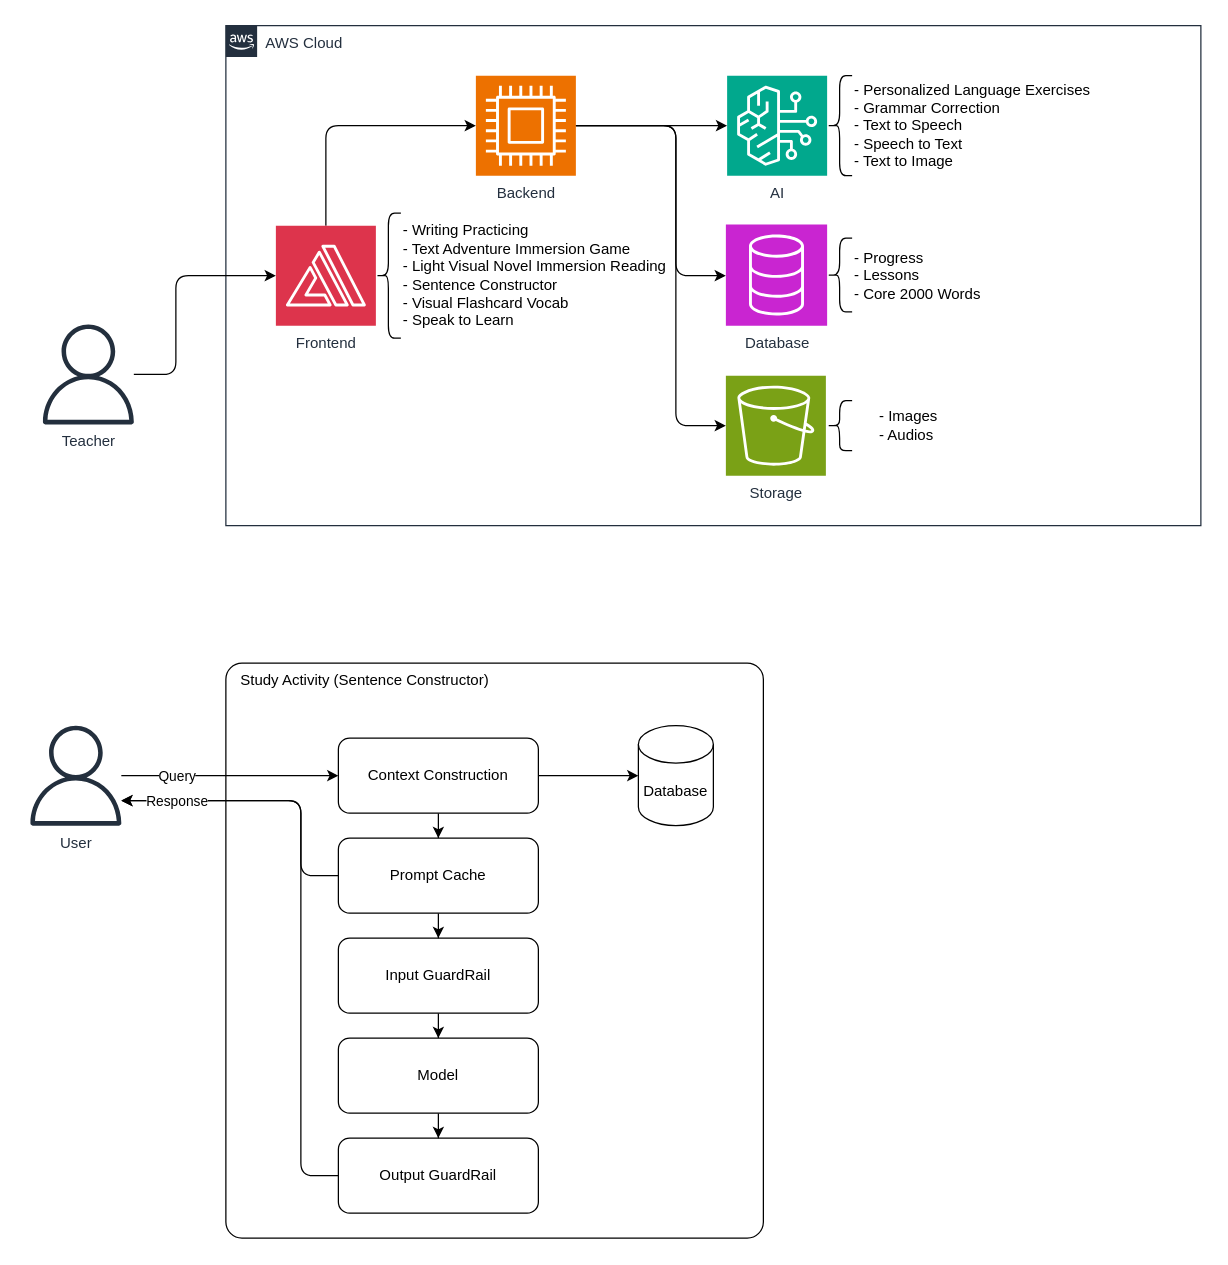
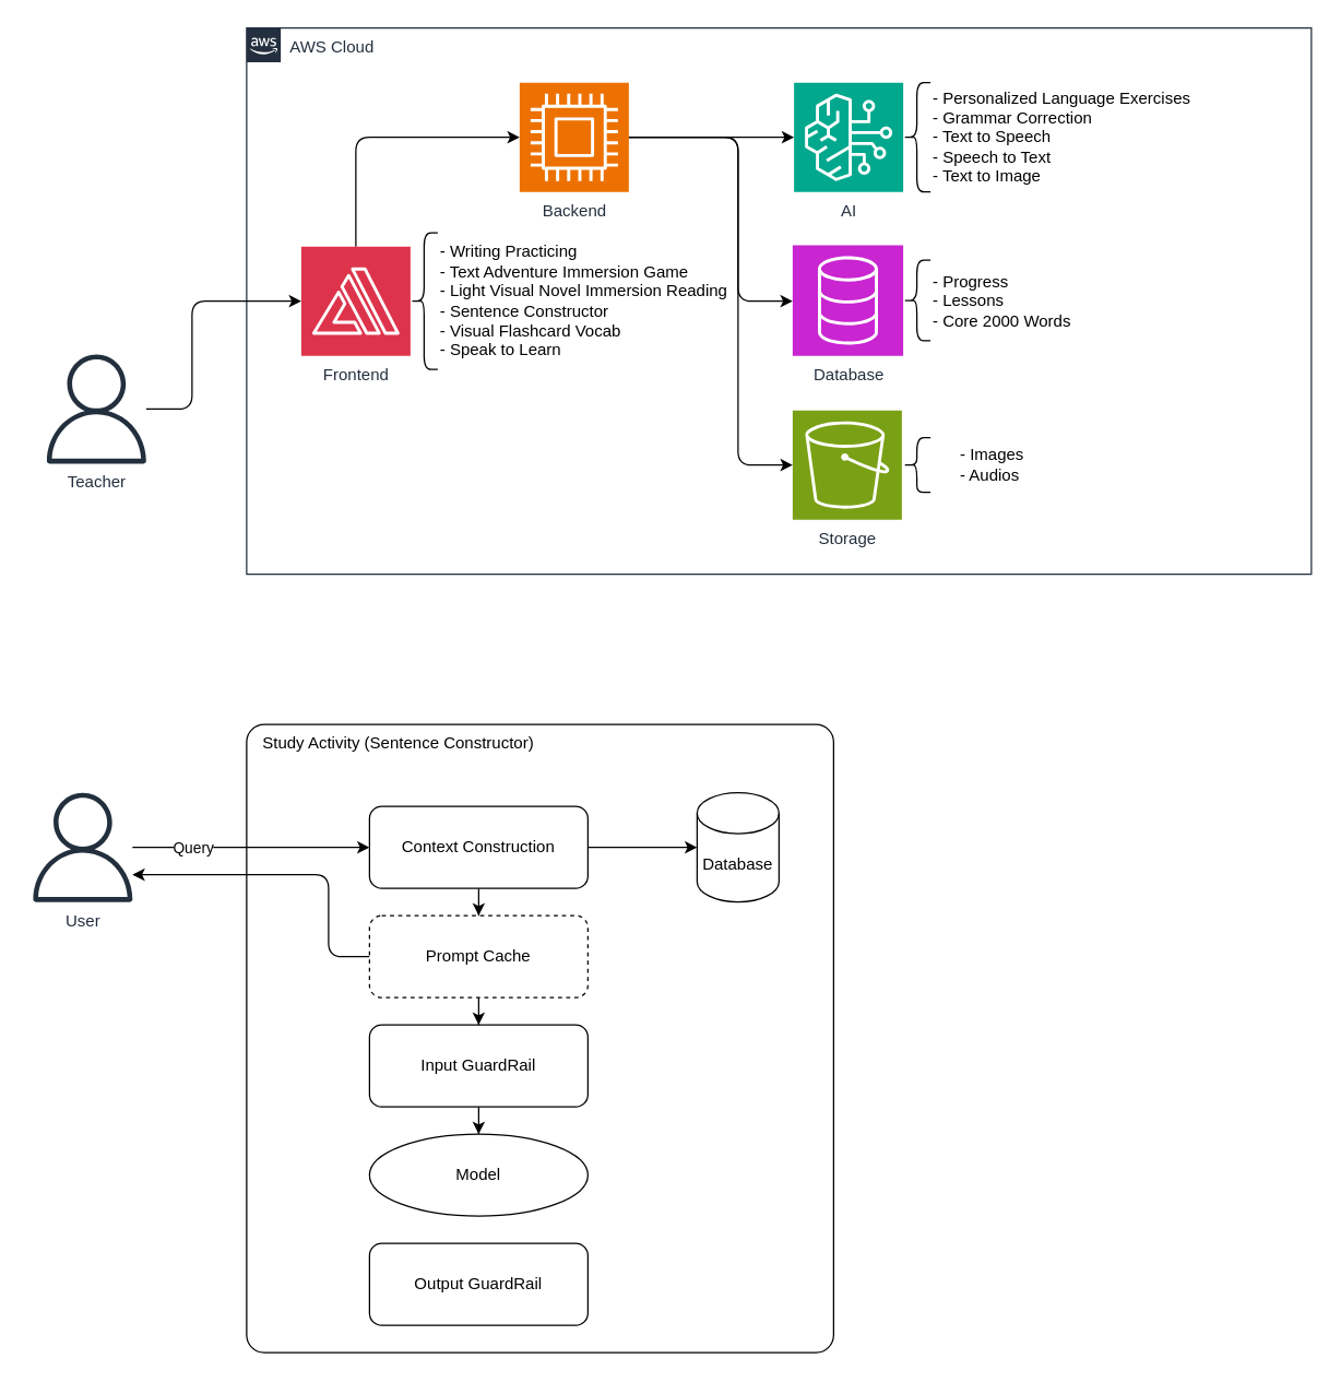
  <mxCell id="0" />
  <mxCell id="1" parent="0" />
  <mxCell id="2" value="Study Activity (Sentence Constructor)" style="rounded=1;whiteSpace=wrap;html=1;align=left;verticalAlign=top;spacingLeft=10;arcSize=3;" parent="1" vertex="1"><mxGeometry x="180" y="530" width="430" height="460" as="geometry" /></mxCell>
  <mxCell id="3" value="Teacher" style="sketch=0;outlineConnect=0;fontColor=#232F3E;gradientColor=none;fillColor=#232F3D;strokeColor=none;dashed=0;verticalLabelPosition=bottom;verticalAlign=top;align=center;html=1;fontSize=12;fontStyle=0;aspect=fixed;pointerEvents=1;shape=mxgraph.aws4.user;" parent="1" vertex="1"><mxGeometry x="30" y="259" width="80" height="80" as="geometry" /></mxCell>
  <mxCell id="4" style="edgeStyle=orthogonalEdgeStyle;rounded=0;orthogonalLoop=1;jettySize=auto;html=1;" parent="1" source="6" target="10" edge="1"><mxGeometry relative="1" as="geometry" /></mxCell>
  <mxCell id="5" style="edgeStyle=orthogonalEdgeStyle;rounded=0;orthogonalLoop=1;jettySize=auto;html=1;" edge="1" parent="1" source="6" target="15"><mxGeometry relative="1" as="geometry" /></mxCell>
  <mxCell id="6" value="Context Construction" style="rounded=1;whiteSpace=wrap;html=1;" parent="1" vertex="1"><mxGeometry x="270" y="590" width="160" height="60" as="geometry" /></mxCell>
  <mxCell id="7" style="edgeStyle=orthogonalEdgeStyle;rounded=1;orthogonalLoop=1;jettySize=auto;html=1;curved=0;" parent="1" source="9" target="6" edge="1"><mxGeometry relative="1" as="geometry"><Array as="points"><mxPoint x="140" y="620" /><mxPoint x="140" y="620" /></Array></mxGeometry></mxCell>
  <mxCell id="8" value="Query" style="edgeLabel;html=1;align=center;verticalAlign=middle;resizable=0;points=[];" parent="7" vertex="1" connectable="0"><mxGeometry x="-0.079" y="1" relative="1" as="geometry"><mxPoint x="-36" y="1" as="offset" /></mxGeometry></mxCell>
  <mxCell id="9" value="User" style="sketch=0;outlineConnect=0;fontColor=#232F3E;gradientColor=none;fillColor=#232F3D;strokeColor=none;dashed=0;verticalLabelPosition=bottom;verticalAlign=top;align=center;html=1;fontSize=12;fontStyle=0;aspect=fixed;pointerEvents=1;shape=mxgraph.aws4.user;" parent="1" vertex="1"><mxGeometry x="20" y="580" width="80" height="80" as="geometry" /></mxCell>
  <mxCell id="10" value="Database" style="shape=cylinder3;whiteSpace=wrap;html=1;boundedLbl=1;backgroundOutline=1;size=15;" parent="1" vertex="1"><mxGeometry x="510" y="580" width="60" height="80" as="geometry" /></mxCell>
  <mxCell id="11" style="edgeStyle=orthogonalEdgeStyle;rounded=0;orthogonalLoop=1;jettySize=auto;html=1;" parent="1" source="12" target="20" edge="1"><mxGeometry relative="1" as="geometry" /></mxCell>
  <mxCell id="12" value="Input GuardRail" style="rounded=1;whiteSpace=wrap;html=1;" parent="1" vertex="1"><mxGeometry x="270" y="750" width="160" height="60" as="geometry" /></mxCell>
  <mxCell id="13" style="edgeStyle=orthogonalEdgeStyle;rounded=0;orthogonalLoop=1;jettySize=auto;html=1;" parent="1" source="15" target="12" edge="1"><mxGeometry relative="1" as="geometry" /></mxCell>
  <mxCell id="14" style="edgeStyle=orthogonalEdgeStyle;rounded=1;orthogonalLoop=1;jettySize=auto;html=1;curved=0;" parent="1" source="15" target="9" edge="1"><mxGeometry relative="1" as="geometry"><Array as="points"><mxPoint x="240" y="700" /><mxPoint x="240" y="640" /></Array></mxGeometry></mxCell>
- <mxCell id="15" value="Prompt Cache" style="rounded=1;whiteSpace=wrap;html=1;" parent="1" vertex="1"><mxGeometry x="270" y="670" width="160" height="60" as="geometry" /></mxCell>
- <mxCell id="16" style="edgeStyle=orthogonalEdgeStyle;rounded=1;orthogonalLoop=1;jettySize=auto;html=1;curved=0;" parent="1" source="18" target="9" edge="1"><mxGeometry relative="1" as="geometry"><Array as="points"><mxPoint x="240" y="940" /><mxPoint x="240" y="640" /></Array></mxGeometry></mxCell>
- <mxCell id="17" value="Response" style="edgeLabel;html=1;align=center;verticalAlign=middle;resizable=0;points=[];" parent="16" vertex="1" connectable="0"><mxGeometry x="0.883" y="3" relative="1" as="geometry"><mxPoint x="16" y="-3" as="offset" /></mxGeometry></mxCell>
+ <mxCell id="15" value="Prompt Cache" style="rounded=1;whiteSpace=wrap;html=1;dashed=1;" parent="1" vertex="1"><mxGeometry x="270" y="670" width="160" height="60" as="geometry" /></mxCell>
  <mxCell id="18" value="Output GuardRail" style="rounded=1;whiteSpace=wrap;html=1;" parent="1" vertex="1"><mxGeometry x="270" y="910" width="160" height="60" as="geometry" /></mxCell>
- <mxCell id="19" style="edgeStyle=orthogonalEdgeStyle;rounded=0;orthogonalLoop=1;jettySize=auto;html=1;" parent="1" source="20" target="18" edge="1"><mxGeometry relative="1" as="geometry" /></mxCell>
- <mxCell id="20" value="Model" style="rounded=1;whiteSpace=wrap;html=1;" parent="1" vertex="1"><mxGeometry x="270" y="830" width="160" height="60" as="geometry" /></mxCell>
+ <mxCell id="20" value="Model" style="ellipse;whiteSpace=wrap;html=1;" parent="1" vertex="1"><mxGeometry x="270" y="830" width="160" height="60" as="geometry" /></mxCell>
  <mxCell id="21" value="AWS Cloud" style="points=[[0,0],[0.25,0],[0.5,0],[0.75,0],[1,0],[1,0.25],[1,0.5],[1,0.75],[1,1],[0.75,1],[0.5,1],[0.25,1],[0,1],[0,0.75],[0,0.5],[0,0.25]];outlineConnect=0;gradientColor=none;html=1;whiteSpace=wrap;fontSize=12;fontStyle=0;container=1;pointerEvents=0;collapsible=0;recursiveResize=0;shape=mxgraph.aws4.group;grIcon=mxgraph.aws4.group_aws_cloud_alt;strokeColor=#232F3E;fillColor=none;verticalAlign=top;align=left;spacingLeft=30;fontColor=#232F3E;dashed=0;" vertex="1" parent="1"><mxGeometry x="180" y="20" width="780" height="400" as="geometry" /></mxCell>
  <mxCell id="22" style="edgeStyle=orthogonalEdgeStyle;rounded=1;orthogonalLoop=1;jettySize=auto;html=1;curved=0;" edge="1" parent="21" source="24" target="28"><mxGeometry relative="1" as="geometry"><Array as="points"><mxPoint x="320" y="80" /><mxPoint x="320" y="80" /></Array></mxGeometry></mxCell>
  <mxCell id="23" style="edgeStyle=orthogonalEdgeStyle;rounded=1;orthogonalLoop=1;jettySize=auto;html=1;curved=0;" edge="1" parent="21" source="24" target="27"><mxGeometry relative="1" as="geometry"><Array as="points"><mxPoint x="360" y="80" /><mxPoint x="360" y="200" /></Array></mxGeometry></mxCell>
  <mxCell id="24" value="Backend" style="sketch=0;points=[[0,0,0],[0.25,0,0],[0.5,0,0],[0.75,0,0],[1,0,0],[0,1,0],[0.25,1,0],[0.5,1,0],[0.75,1,0],[1,1,0],[0,0.25,0],[0,0.5,0],[0,0.75,0],[1,0.25,0],[1,0.5,0],[1,0.75,0]];outlineConnect=0;fontColor=#232F3E;fillColor=#ED7100;strokeColor=#ffffff;dashed=0;verticalLabelPosition=bottom;verticalAlign=top;align=center;html=1;fontSize=12;fontStyle=0;aspect=fixed;shape=mxgraph.aws4.resourceIcon;resIcon=mxgraph.aws4.compute;" vertex="1" parent="21"><mxGeometry x="200" y="40" width="80" height="80" as="geometry" /></mxCell>
  <mxCell id="25" style="edgeStyle=orthogonalEdgeStyle;rounded=1;orthogonalLoop=1;jettySize=auto;html=1;curved=0;" edge="1" parent="21" source="26" target="24"><mxGeometry relative="1" as="geometry"><Array as="points"><mxPoint x="80" y="80" /></Array></mxGeometry></mxCell>
  <mxCell id="26" value="Frontend" style="sketch=0;points=[[0,0,0],[0.25,0,0],[0.5,0,0],[0.75,0,0],[1,0,0],[0,1,0],[0.25,1,0],[0.5,1,0],[0.75,1,0],[1,1,0],[0,0.25,0],[0,0.5,0],[0,0.75,0],[1,0.25,0],[1,0.5,0],[1,0.75,0]];outlineConnect=0;fontColor=#232F3E;fillColor=#DD344C;strokeColor=#ffffff;dashed=0;verticalLabelPosition=bottom;verticalAlign=top;align=center;html=1;fontSize=12;fontStyle=0;aspect=fixed;shape=mxgraph.aws4.resourceIcon;resIcon=mxgraph.aws4.amplify;" vertex="1" parent="21"><mxGeometry x="40" y="160" width="80" height="80" as="geometry" /></mxCell>
  <mxCell id="27" value="Database" style="sketch=0;points=[[0,0,0],[0.25,0,0],[0.5,0,0],[0.75,0,0],[1,0,0],[0,1,0],[0.25,1,0],[0.5,1,0],[0.75,1,0],[1,1,0],[0,0.25,0],[0,0.5,0],[0,0.75,0],[1,0.25,0],[1,0.5,0],[1,0.75,0]];outlineConnect=0;fontColor=#232F3E;fillColor=#C925D1;strokeColor=#ffffff;dashed=0;verticalLabelPosition=bottom;verticalAlign=top;align=center;html=1;fontSize=12;fontStyle=0;aspect=fixed;shape=mxgraph.aws4.resourceIcon;resIcon=mxgraph.aws4.database;" vertex="1" parent="21"><mxGeometry x="400" y="159" width="81" height="81" as="geometry" /></mxCell>
  <mxCell id="28" value="AI" style="sketch=0;points=[[0,0,0],[0.25,0,0],[0.5,0,0],[0.75,0,0],[1,0,0],[0,1,0],[0.25,1,0],[0.5,1,0],[0.75,1,0],[1,1,0],[0,0.25,0],[0,0.5,0],[0,0.75,0],[1,0.25,0],[1,0.5,0],[1,0.75,0]];outlineConnect=0;fontColor=#232F3E;fillColor=#01A88D;strokeColor=#ffffff;dashed=0;verticalLabelPosition=bottom;verticalAlign=top;align=center;html=1;fontSize=12;fontStyle=0;aspect=fixed;shape=mxgraph.aws4.resourceIcon;resIcon=mxgraph.aws4.bedrock;" vertex="1" parent="21"><mxGeometry x="401" y="40" width="80" height="80" as="geometry" /></mxCell>
  <mxCell id="29" value="Storage" style="sketch=0;points=[[0,0,0],[0.25,0,0],[0.5,0,0],[0.75,0,0],[1,0,0],[0,1,0],[0.25,1,0],[0.5,1,0],[0.75,1,0],[1,1,0],[0,0.25,0],[0,0.5,0],[0,0.75,0],[1,0.25,0],[1,0.5,0],[1,0.75,0]];outlineConnect=0;fontColor=#232F3E;fillColor=#7AA116;strokeColor=#ffffff;dashed=0;verticalLabelPosition=bottom;verticalAlign=top;align=center;html=1;fontSize=12;fontStyle=0;aspect=fixed;shape=mxgraph.aws4.resourceIcon;resIcon=mxgraph.aws4.s3;" vertex="1" parent="21"><mxGeometry x="400" y="280" width="80" height="80" as="geometry" /></mxCell>
  <mxCell id="30" style="edgeStyle=orthogonalEdgeStyle;rounded=1;orthogonalLoop=1;jettySize=auto;html=1;entryX=0;entryY=0.5;entryDx=0;entryDy=0;entryPerimeter=0;curved=0;" edge="1" parent="21" source="24" target="29"><mxGeometry relative="1" as="geometry"><Array as="points"><mxPoint x="360" y="80" /><mxPoint x="360" y="320" /></Array></mxGeometry></mxCell>
  <mxCell id="31" value="- Writing Practicing&lt;br&gt;- Text Adventure Immersion Game&lt;br&gt;- Light Visual Novel Immersion Reading&lt;br&gt;- Sentence Constructor&lt;br&gt;- Visual Flashcard Vocab&lt;br&gt;- Speak to Learn" style="text;align=left;verticalAlign=middle;resizable=0;points=[];autosize=1;strokeColor=none;fillColor=none;spacing=2;html=1;" parent="21" vertex="1"><mxGeometry x="140" y="150" width="230" height="100" as="geometry" /></mxCell>
  <mxCell id="32" value="" style="shape=curlyBracket;whiteSpace=wrap;html=1;rounded=1;labelPosition=left;verticalLabelPosition=middle;align=right;verticalAlign=middle;" vertex="1" parent="21"><mxGeometry x="120" y="150" width="20" height="100" as="geometry" /></mxCell>
  <mxCell id="33" value="- Personalized Language E&lt;span style=&quot;background-color: transparent; color: light-dark(rgb(0, 0, 0), rgb(255, 255, 255));&quot;&gt;xercises&lt;/span&gt;&lt;div&gt;- Grammar Correction&lt;br&gt;&lt;div&gt;&lt;div&gt;- Text to Speech&lt;/div&gt;&lt;/div&gt;&lt;div&gt;- Speech to Text&lt;/div&gt;&lt;div&gt;- Text to Image&lt;/div&gt;&lt;/div&gt;" style="text;align=left;verticalAlign=middle;resizable=0;points=[];autosize=1;strokeColor=none;fillColor=none;spacing=2;html=1;" vertex="1" parent="21"><mxGeometry x="501" y="35" width="210" height="90" as="geometry" /></mxCell>
  <mxCell id="34" value="" style="shape=curlyBracket;whiteSpace=wrap;html=1;rounded=1;labelPosition=left;verticalLabelPosition=middle;align=right;verticalAlign=middle;" vertex="1" parent="21"><mxGeometry x="481" y="40" width="20" height="80" as="geometry" /></mxCell>
  <mxCell id="35" value="- Progress&lt;div&gt;- Lessons&lt;/div&gt;&lt;div&gt;- Core 2000 Words&lt;/div&gt;" style="text;align=left;verticalAlign=middle;resizable=0;points=[];autosize=1;strokeColor=none;fillColor=none;spacing=2;html=1;" vertex="1" parent="21"><mxGeometry x="501" y="169.5" width="120" height="60" as="geometry" /></mxCell>
  <mxCell id="36" value="" style="shape=curlyBracket;whiteSpace=wrap;html=1;rounded=1;labelPosition=left;verticalLabelPosition=middle;align=right;verticalAlign=middle;" vertex="1" parent="21"><mxGeometry x="481" y="170" width="20" height="59" as="geometry" /></mxCell>
  <mxCell id="37" value="- Images&lt;div&gt;- Audios&lt;/div&gt;" style="text;align=left;verticalAlign=middle;resizable=0;points=[];autosize=1;strokeColor=none;fillColor=none;spacing=2;html=1;" vertex="1" parent="21"><mxGeometry x="521" y="300" width="70" height="40" as="geometry" /></mxCell>
  <mxCell id="38" value="" style="shape=curlyBracket;whiteSpace=wrap;html=1;rounded=1;labelPosition=left;verticalLabelPosition=middle;align=right;verticalAlign=middle;" vertex="1" parent="21"><mxGeometry x="481" y="300" width="20" height="40" as="geometry" /></mxCell>
  <mxCell id="39" style="edgeStyle=orthogonalEdgeStyle;rounded=1;orthogonalLoop=1;jettySize=auto;html=1;entryX=0;entryY=0.5;entryDx=0;entryDy=0;entryPerimeter=0;curved=0;" edge="1" parent="1" source="3" target="26"><mxGeometry relative="1" as="geometry"><Array as="points"><mxPoint x="140" y="299" /><mxPoint x="140" y="220" /></Array></mxGeometry></mxCell>
